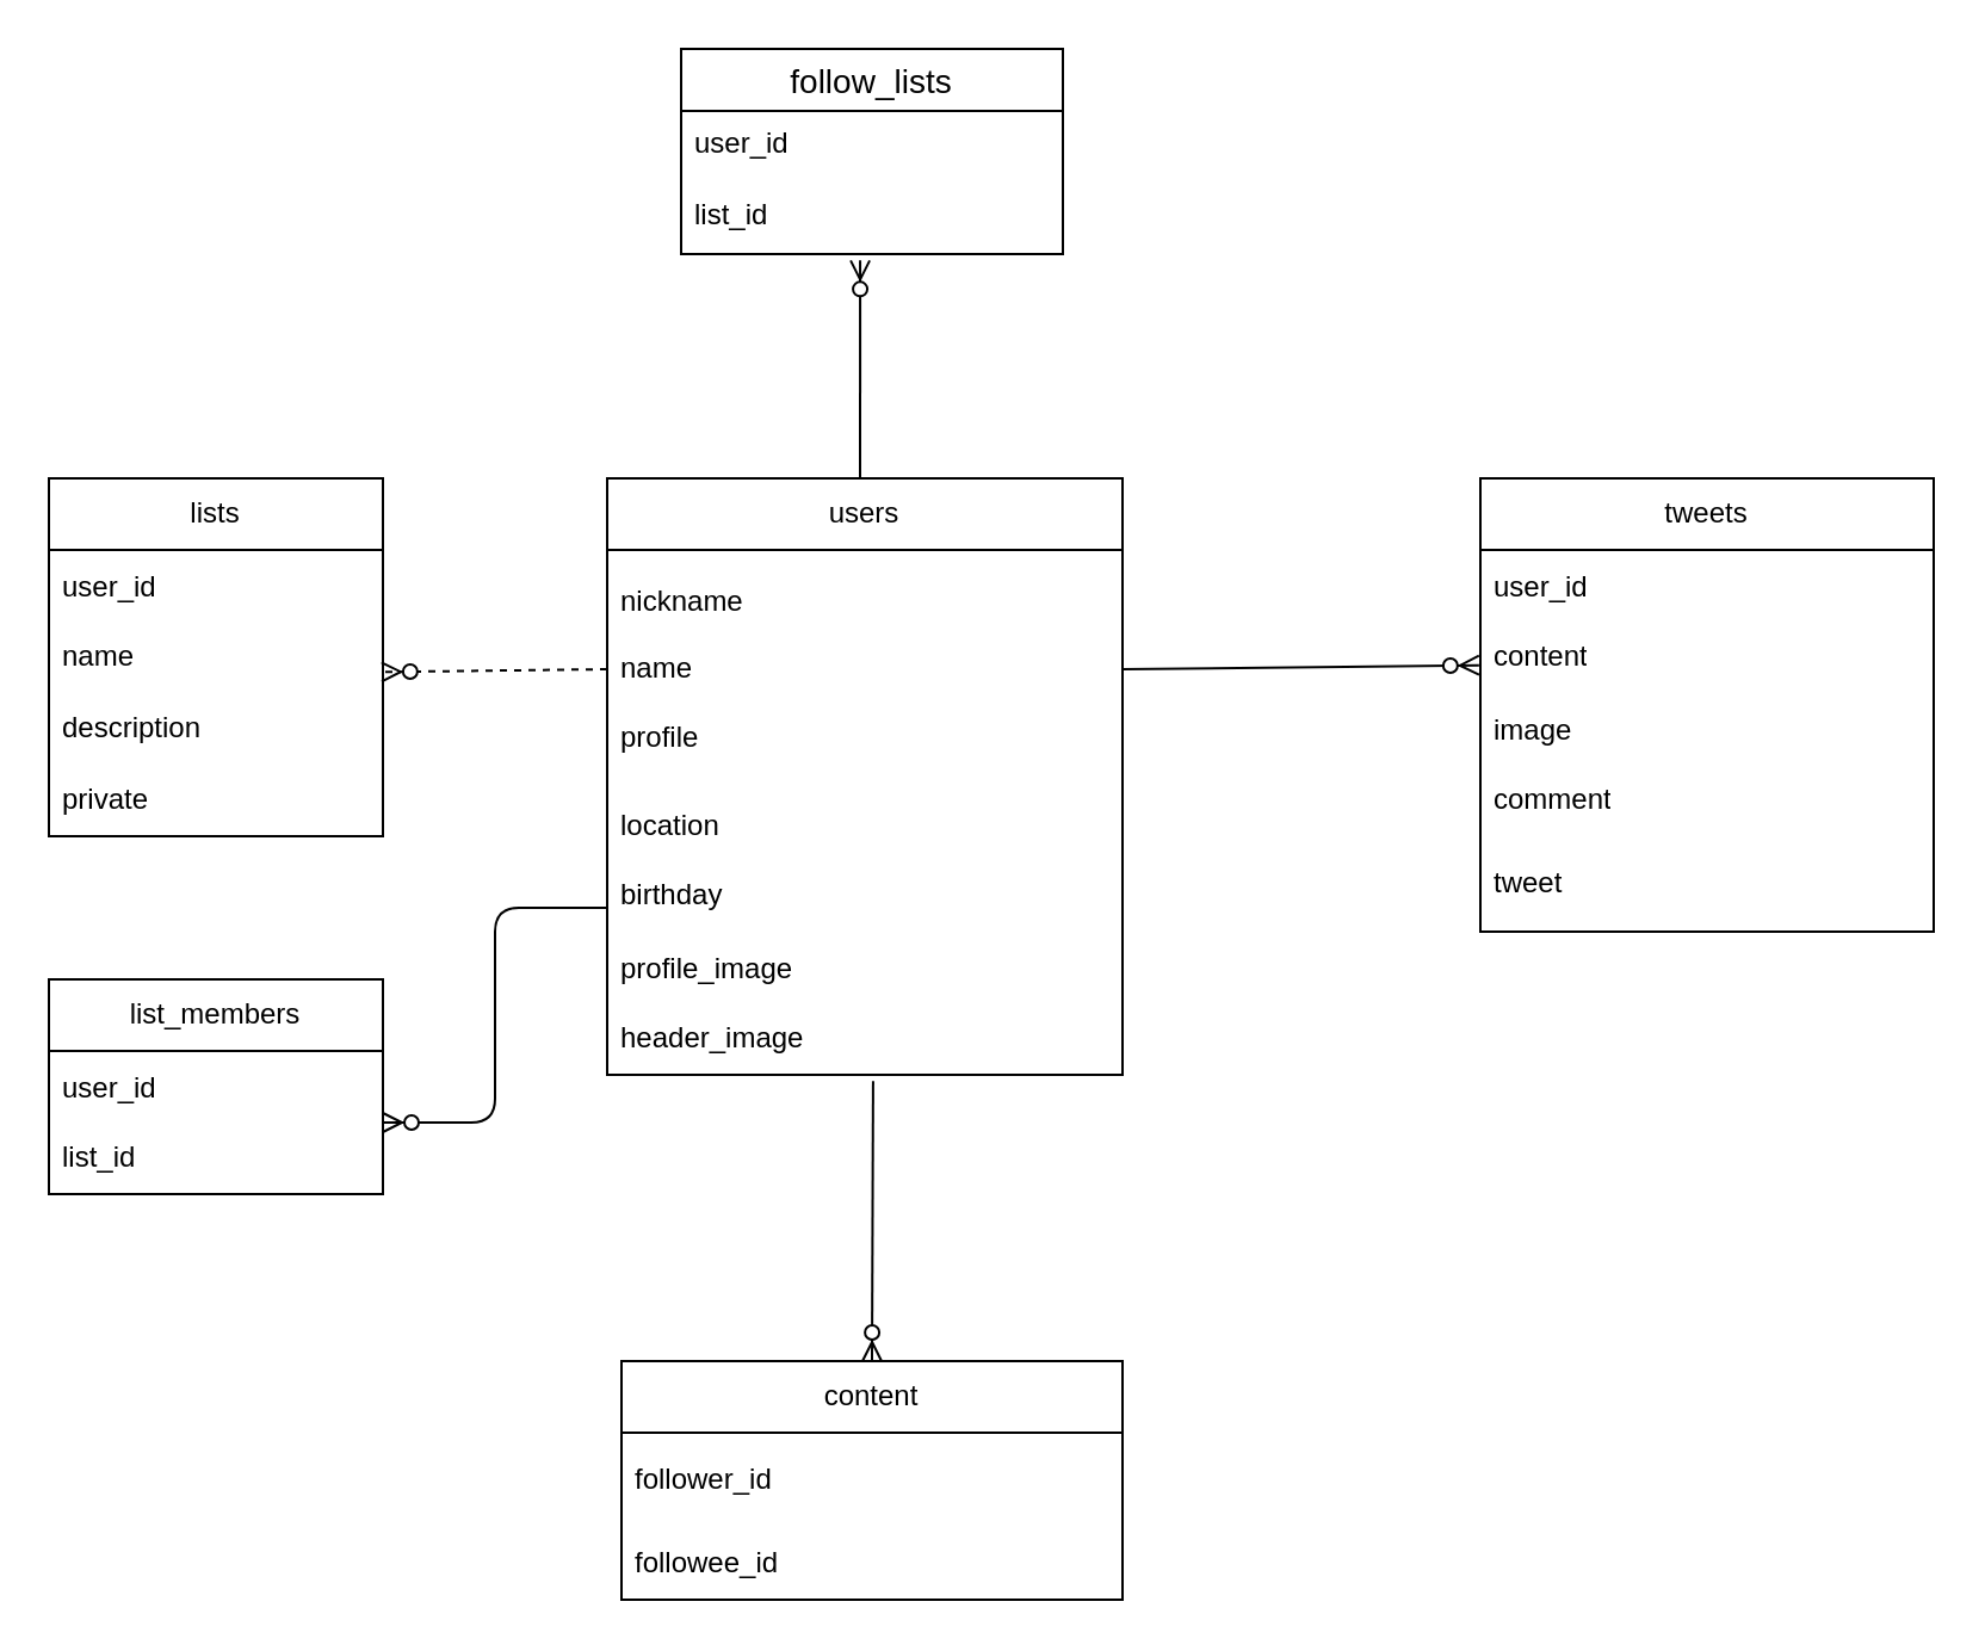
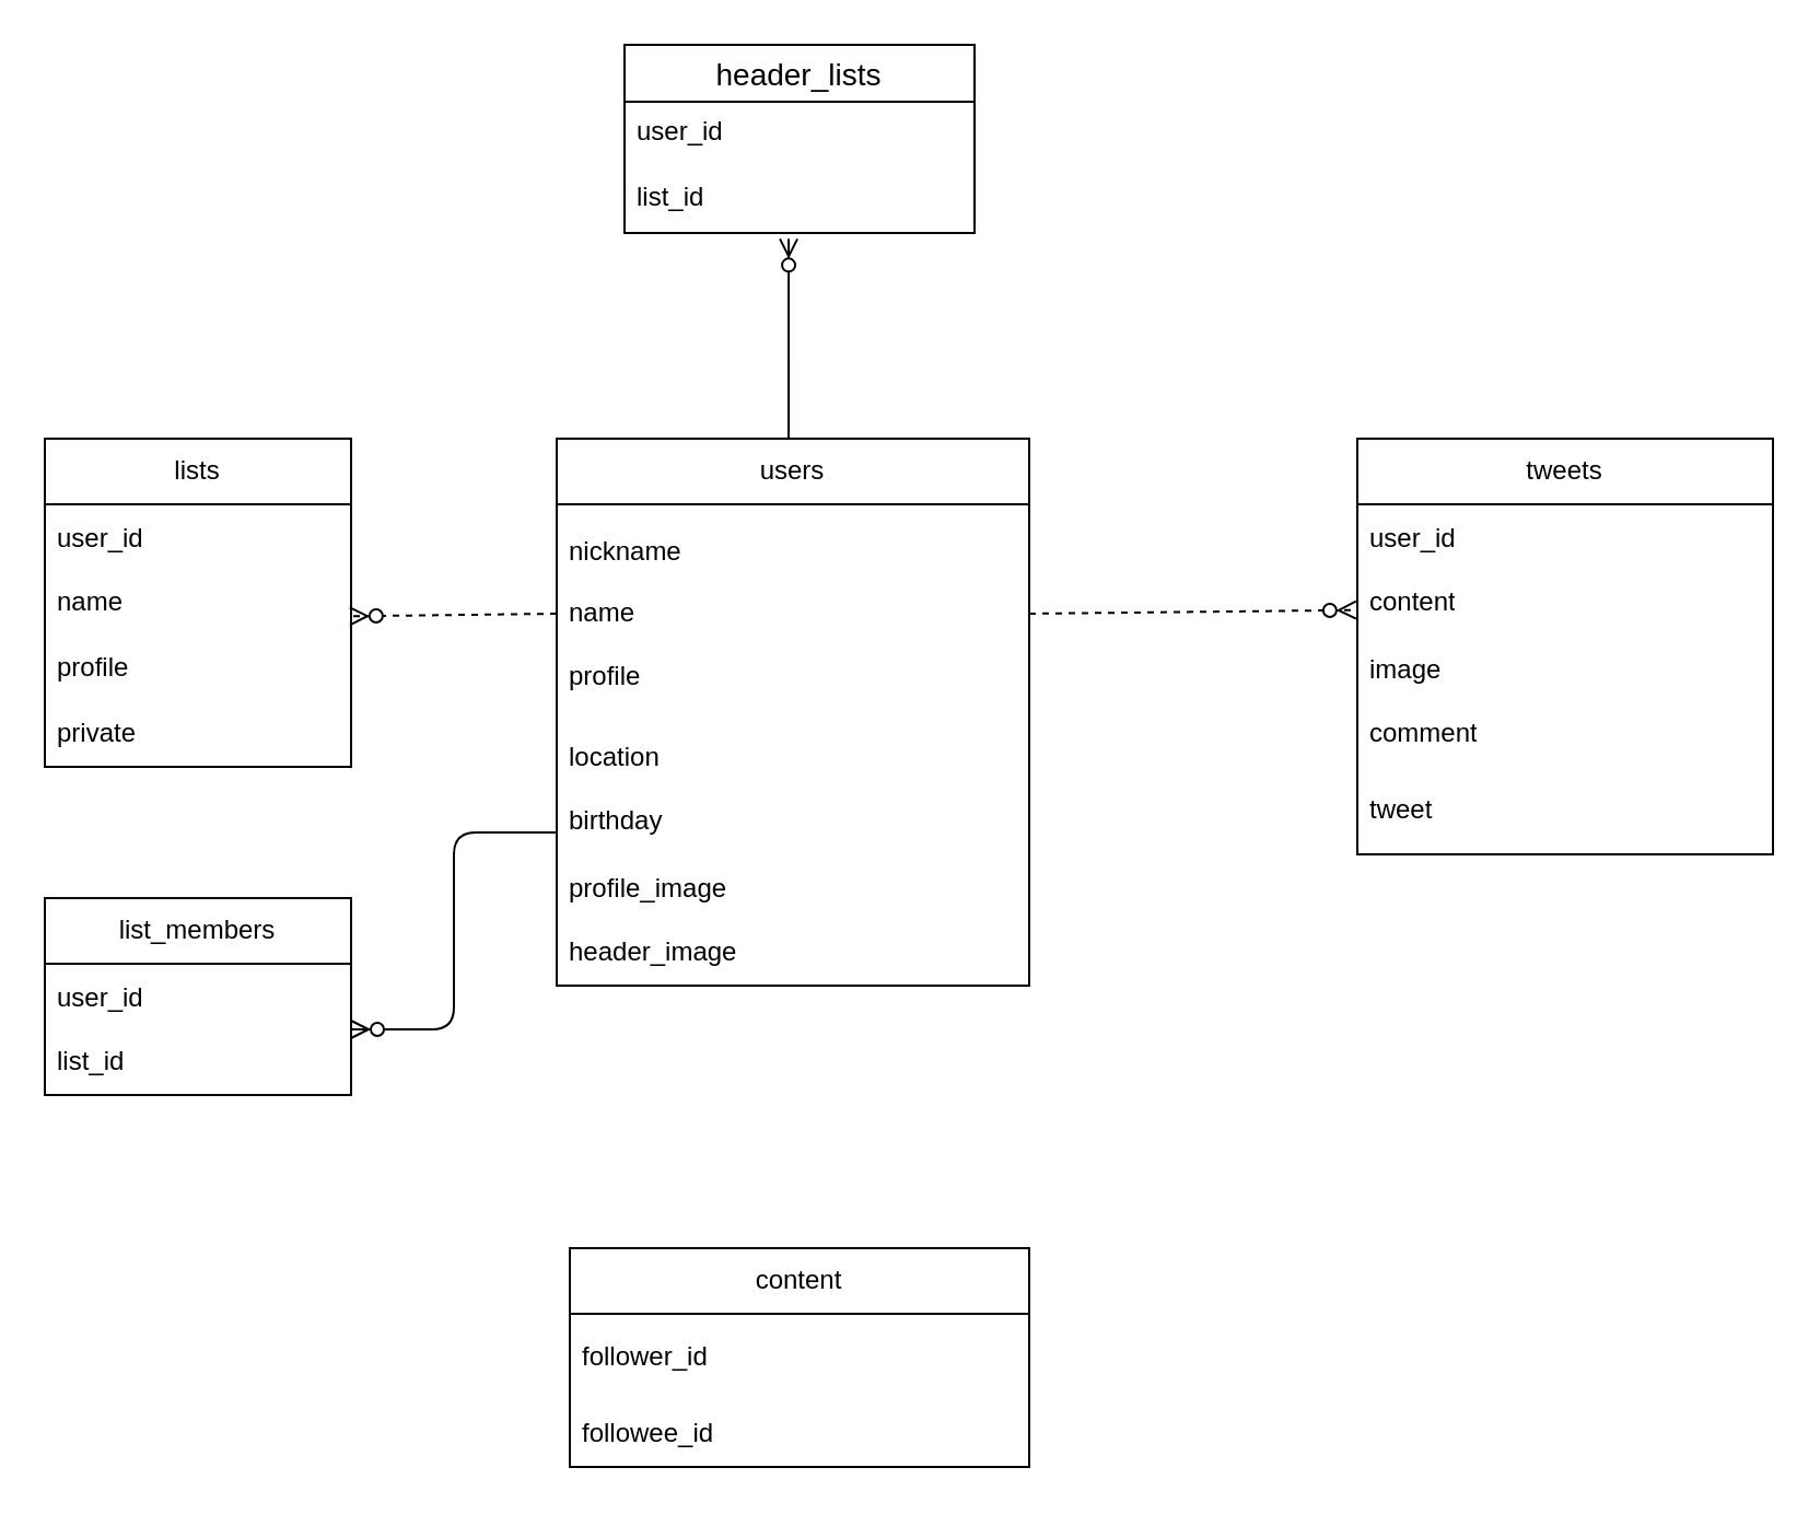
  <mxCell id="0" />
  <mxCell id="1" parent="0" />
  <mxCell id="2" value="&lt;!DOCTYPE html PUBLIC &quot;-//W3C//DTD HTML 4.01//EN&quot; &quot;http://www.w3.org/TR/html4/strict.dtd&quot;&gt;&#10;&lt;html&gt;&#10;&lt;head&gt;&#10;&lt;meta http-equiv=&quot;Content-Type&quot; content=&quot;text/html; charset=UTF-8&quot;&gt;&#10;&lt;meta http-equiv=&quot;Content-Style-Type&quot; content=&quot;text/css&quot;&gt;&#10;&lt;title&gt;&lt;/title&gt;&#10;&lt;meta name=&quot;Generator&quot; content=&quot;Cocoa HTML Writer&quot;&gt;&#10;&lt;meta name=&quot;CocoaVersion&quot; content=&quot;2299.4&quot;&gt;&#10;&lt;style type=&quot;text/css&quot;&gt;&#10;&lt;/style&gt;&#10;&lt;/head&gt;&#10;&lt;body&gt;&#10;&lt;/body&gt;&#10;&lt;/html&gt;" style="text;whiteSpace=wrap;html=1;" parent="1" vertex="1"><mxGeometry x="440" y="50" width="30" height="50" as="geometry" /></mxCell>
  <mxCell id="3" value="users" style="swimlane;fontStyle=0;childLayout=stackLayout;horizontal=1;startSize=30;horizontalStack=0;resizeParent=1;resizeParentMax=0;resizeLast=0;collapsible=1;marginBottom=0;whiteSpace=wrap;html=1;" parent="1" vertex="1"><mxGeometry x="254" y="200" width="216" height="250" as="geometry" /></mxCell>
  <mxCell id="4" value="nickname&lt;br&gt;&lt;br&gt;name&lt;br&gt;&lt;br&gt;profile" style="text;strokeColor=none;fillColor=none;align=left;verticalAlign=middle;spacingLeft=4;spacingRight=4;overflow=hidden;points=[[0,0.5],[1,0.5]];portConstraint=eastwest;rotatable=0;whiteSpace=wrap;html=1;" parent="3" vertex="1"><mxGeometry y="30" width="216" height="100" as="geometry" /></mxCell>
  <mxCell id="5" value="location&lt;br&gt;&lt;br&gt;birthday" style="text;strokeColor=none;fillColor=none;align=left;verticalAlign=middle;spacingLeft=4;spacingRight=4;overflow=hidden;points=[[0,0.5],[1,0.5]];portConstraint=eastwest;rotatable=0;whiteSpace=wrap;html=1;" parent="3" vertex="1"><mxGeometry y="130" width="216" height="60" as="geometry" /></mxCell>
  <mxCell id="6" value="profile_image&lt;br&gt;&lt;br&gt;header_image" style="text;strokeColor=none;fillColor=none;align=left;verticalAlign=middle;spacingLeft=4;spacingRight=4;overflow=hidden;points=[[0,0.5],[1,0.5]];portConstraint=eastwest;rotatable=0;whiteSpace=wrap;html=1;" parent="3" vertex="1"><mxGeometry y="190" width="216" height="60" as="geometry" /></mxCell>
  <mxCell id="7" value="tweets" style="swimlane;fontStyle=0;childLayout=stackLayout;horizontal=1;startSize=30;horizontalStack=0;resizeParent=1;resizeParentMax=0;resizeLast=0;collapsible=1;marginBottom=0;whiteSpace=wrap;html=1;" parent="1" vertex="1"><mxGeometry x="620" y="200" width="190" height="190" as="geometry" /></mxCell>
  <mxCell id="8" value="user_id&lt;br&gt;&lt;br&gt;content" style="text;strokeColor=none;fillColor=none;align=left;verticalAlign=middle;spacingLeft=4;spacingRight=4;overflow=hidden;points=[[0,0.5],[1,0.5]];portConstraint=eastwest;rotatable=0;whiteSpace=wrap;html=1;" parent="7" vertex="1"><mxGeometry y="30" width="190" height="60" as="geometry" /></mxCell>
  <mxCell id="9" value="image&lt;br&gt;&lt;br&gt;comment" style="text;strokeColor=none;fillColor=none;align=left;verticalAlign=middle;spacingLeft=4;spacingRight=4;overflow=hidden;points=[[0,0.5],[1,0.5]];portConstraint=eastwest;rotatable=0;whiteSpace=wrap;html=1;" parent="7" vertex="1"><mxGeometry y="90" width="190" height="60" as="geometry" /></mxCell>
  <mxCell id="10" value="tweet" style="text;strokeColor=none;fillColor=none;align=left;verticalAlign=middle;spacingLeft=4;spacingRight=4;overflow=hidden;points=[[0,0.5],[1,0.5]];portConstraint=eastwest;rotatable=0;whiteSpace=wrap;html=1;" parent="7" vertex="1"><mxGeometry y="150" width="190" height="40" as="geometry" /></mxCell>
- <mxCell id="11" value="" style="fontSize=12;html=1;endArrow=ERzeroToMany;endFill=1;entryX=-0.003;entryY=0.806;entryDx=0;entryDy=0;entryPerimeter=0;exitX=1;exitY=0.5;exitDx=0;exitDy=0;" parent="1" source="4" target="8" edge="1"><mxGeometry width="100" height="100" relative="1" as="geometry"><mxPoint x="510" y="280" as="sourcePoint" /><mxPoint x="516.05" y="405.982" as="targetPoint" /></mxGeometry></mxCell>
- <mxCell id="12" value="follow_lists" style="swimlane;fontStyle=0;childLayout=stackLayout;horizontal=1;startSize=26;horizontalStack=0;resizeParent=1;resizeParentMax=0;resizeLast=0;collapsible=1;marginBottom=0;align=center;fontSize=14;" parent="1" vertex="1"><mxGeometry x="285" y="20" width="160" height="86" as="geometry" /></mxCell>
+ <mxCell id="11" value="" style="fontSize=12;html=1;endArrow=ERzeroToMany;endFill=1;entryX=-0.003;entryY=0.806;entryDx=0;entryDy=0;entryPerimeter=0;exitX=1;exitY=0.5;exitDx=0;exitDy=0;dashed=1;" parent="1" source="4" target="8" edge="1"><mxGeometry width="100" height="100" relative="1" as="geometry"><mxPoint x="510" y="280" as="sourcePoint" /><mxPoint x="516.05" y="405.982" as="targetPoint" /></mxGeometry></mxCell>
+ <mxCell id="12" value="header_lists" style="swimlane;fontStyle=0;childLayout=stackLayout;horizontal=1;startSize=26;horizontalStack=0;resizeParent=1;resizeParentMax=0;resizeLast=0;collapsible=1;marginBottom=0;align=center;fontSize=14;" parent="1" vertex="1"><mxGeometry x="285" y="20" width="160" height="86" as="geometry" /></mxCell>
  <mxCell id="13" value="user_id" style="text;strokeColor=none;fillColor=none;spacingLeft=4;spacingRight=4;overflow=hidden;rotatable=0;points=[[0,0.5],[1,0.5]];portConstraint=eastwest;fontSize=12;" parent="12" vertex="1"><mxGeometry y="26" width="160" height="30" as="geometry" /></mxCell>
  <mxCell id="14" value="list_id" style="text;strokeColor=none;fillColor=none;spacingLeft=4;spacingRight=4;overflow=hidden;rotatable=0;points=[[0,0.5],[1,0.5]];portConstraint=eastwest;fontSize=12;" parent="12" vertex="1"><mxGeometry y="56" width="160" height="30" as="geometry" /></mxCell>
  <mxCell id="15" value="" style="fontSize=12;html=1;endArrow=ERzeroToMany;endFill=1;entryX=0.469;entryY=1.089;entryDx=0;entryDy=0;entryPerimeter=0;" parent="1" target="14" edge="1"><mxGeometry width="100" height="100" relative="1" as="geometry"><mxPoint x="360" y="200" as="sourcePoint" /><mxPoint x="360" y="110" as="targetPoint" /></mxGeometry></mxCell>
  <mxCell id="16" value="lists" style="swimlane;fontStyle=0;childLayout=stackLayout;horizontal=1;startSize=30;horizontalStack=0;resizeParent=1;resizeParentMax=0;resizeLast=0;collapsible=1;marginBottom=0;whiteSpace=wrap;html=1;" parent="1" vertex="1"><mxGeometry x="20" y="200" width="140" height="150" as="geometry" /></mxCell>
  <mxCell id="17" value="user_id&lt;br&gt;&lt;br&gt;name" style="text;strokeColor=none;fillColor=none;align=left;verticalAlign=middle;spacingLeft=4;spacingRight=4;overflow=hidden;points=[[0,0.5],[1,0.5]];portConstraint=eastwest;rotatable=0;whiteSpace=wrap;html=1;" parent="16" vertex="1"><mxGeometry y="30" width="140" height="60" as="geometry" /></mxCell>
- <mxCell id="18" value="description" style="text;strokeColor=none;fillColor=none;align=left;verticalAlign=middle;spacingLeft=4;spacingRight=4;overflow=hidden;points=[[0,0.5],[1,0.5]];portConstraint=eastwest;rotatable=0;whiteSpace=wrap;html=1;" parent="16" vertex="1"><mxGeometry y="90" width="140" height="30" as="geometry" /></mxCell>
+ <mxCell id="18" value="profile" style="text;strokeColor=none;fillColor=none;align=left;verticalAlign=middle;spacingLeft=4;spacingRight=4;overflow=hidden;points=[[0,0.5],[1,0.5]];portConstraint=eastwest;rotatable=0;whiteSpace=wrap;html=1;" parent="16" vertex="1"><mxGeometry y="90" width="140" height="30" as="geometry" /></mxCell>
  <mxCell id="19" value="private" style="text;strokeColor=none;fillColor=none;align=left;verticalAlign=middle;spacingLeft=4;spacingRight=4;overflow=hidden;points=[[0,0.5],[1,0.5]];portConstraint=eastwest;rotatable=0;whiteSpace=wrap;html=1;" parent="16" vertex="1"><mxGeometry y="120" width="140" height="30" as="geometry" /></mxCell>
  <mxCell id="20" value="&lt;span style=&quot;color: rgba(0, 0, 0, 0); font-family: monospace; font-size: 0px; text-align: start; background-color: rgb(251, 251, 251);&quot;&gt;%3CmxGraphModel%3E%3Croot%3E%3CmxCell%20id%3D%220%22%2F%3E%3CmxCell%20id%3D%221%22%20parent%3D%220%22%2F%3E%3CmxCell%20id%3D%222%22%20value%3D%22%22%20style%3D%22fontSize%3D12%3Bhtml%3D1%3BendArrow%3DERzeroToMany%3BendFill%3D1%3BexitX%3D0%3BexitY%3D0.5%3BexitDx%3D0%3BexitDy%3D0%3BentryX%3D0.996%3BentryY%3D0.853%3BentryDx%3D0%3BentryDy%3D0%3BentryPerimeter%3D0%3B%22%20edge%3D%221%22%20parent%3D%221%22%3E%3CmxGeometry%20width%3D%22100%22%20height%3D%22100%22%20relative%3D%221%22%20as%3D%22geometry%22%3E%3CmxPoint%20x%3D%22264%22%20y%3D%22500%22%20as%3D%22sourcePoint%22%2F%3E%3CmxPoint%20x%3D%22169.44%22%20y%3D%22501.18%22%20as%3D%22targetPoint%22%2F%3E%3C%2FmxGeometry%3E%3C%2FmxCell%3E%3C%2Froot%3E%3C%2FmxGraphModel%3E&lt;/span&gt;" style="fontSize=12;html=1;endArrow=ERzeroToMany;endFill=1;exitX=0;exitY=0.5;exitDx=0;exitDy=0;entryX=0.996;entryY=0.853;entryDx=0;entryDy=0;entryPerimeter=0;dashed=1;" parent="1" source="4" target="17" edge="1"><mxGeometry width="100" height="100" relative="1" as="geometry"><mxPoint x="210.64" y="200" as="sourcePoint" /><mxPoint x="210" y="27.68" as="targetPoint" /></mxGeometry></mxCell>
  <mxCell id="21" value="list_members" style="swimlane;fontStyle=0;childLayout=stackLayout;horizontal=1;startSize=30;horizontalStack=0;resizeParent=1;resizeParentMax=0;resizeLast=0;collapsible=1;marginBottom=0;whiteSpace=wrap;html=1;" parent="1" vertex="1"><mxGeometry x="20" y="410" width="140" height="90" as="geometry" /></mxCell>
  <mxCell id="22" value="user_id&lt;br&gt;&lt;br&gt;list_id" style="text;strokeColor=none;fillColor=none;align=left;verticalAlign=middle;spacingLeft=4;spacingRight=4;overflow=hidden;points=[[0,0.5],[1,0.5]];portConstraint=eastwest;rotatable=0;whiteSpace=wrap;html=1;" parent="21" vertex="1"><mxGeometry y="30" width="140" height="60" as="geometry" /></mxCell>
  <mxCell id="23" value="" style="fontSize=12;html=1;endArrow=ERzeroToMany;endFill=1;edgeStyle=elbowEdgeStyle;" parent="1" target="22" edge="1"><mxGeometry width="100" height="100" relative="1" as="geometry"><mxPoint x="254" y="380" as="sourcePoint" /><mxPoint x="214" y="421.18" as="targetPoint" /></mxGeometry></mxCell>
  <mxCell id="24" value="content" style="swimlane;fontStyle=0;childLayout=stackLayout;horizontal=1;startSize=30;horizontalStack=0;resizeParent=1;resizeParentMax=0;resizeLast=0;collapsible=1;marginBottom=0;whiteSpace=wrap;html=1;" parent="1" vertex="1"><mxGeometry x="260" y="570" width="210" height="100" as="geometry" /></mxCell>
  <mxCell id="25" value="follower_id" style="text;strokeColor=none;fillColor=none;align=left;verticalAlign=middle;spacingLeft=4;spacingRight=4;overflow=hidden;points=[[0,0.5],[1,0.5]];portConstraint=eastwest;rotatable=0;whiteSpace=wrap;html=1;" parent="24" vertex="1"><mxGeometry y="30" width="210" height="40" as="geometry" /></mxCell>
  <mxCell id="26" value="followee_id" style="text;strokeColor=none;fillColor=none;align=left;verticalAlign=middle;spacingLeft=4;spacingRight=4;overflow=hidden;points=[[0,0.5],[1,0.5]];portConstraint=eastwest;rotatable=0;whiteSpace=wrap;html=1;" parent="24" vertex="1"><mxGeometry y="70" width="210" height="30" as="geometry" /></mxCell>
- <mxCell id="27" value="" style="fontSize=12;html=1;endArrow=ERzeroToMany;endFill=1;exitX=0.516;exitY=1.044;exitDx=0;exitDy=0;entryX=0.5;entryY=0;entryDx=0;entryDy=0;exitPerimeter=0;" parent="1" source="6" target="24" edge="1"><mxGeometry width="100" height="100" relative="1" as="geometry"><mxPoint x="409.28" y="480" as="sourcePoint" /><mxPoint x="314.72" y="481.18" as="targetPoint" /></mxGeometry></mxCell>
